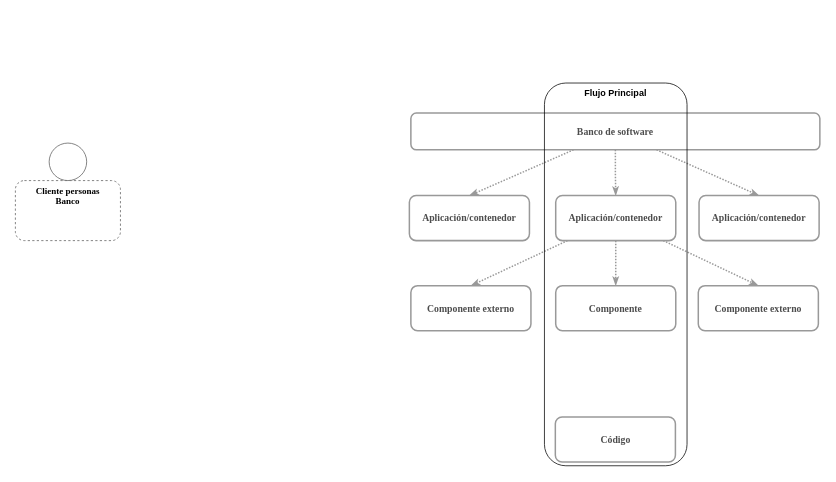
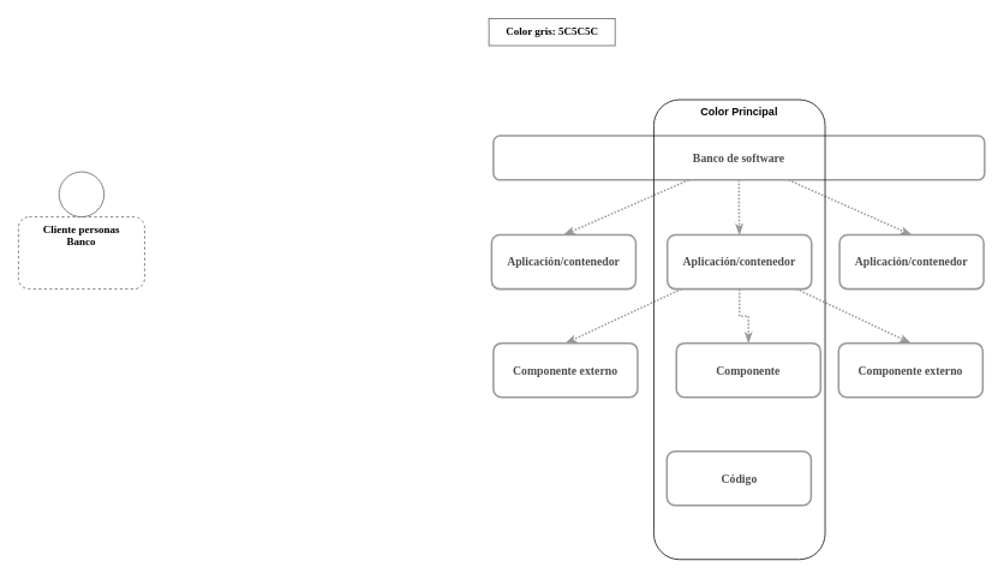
  <mxCell id="0" />
  <mxCell id="1" parent="0" />
  <mxCell id="2" value="Cliente personas &lt;br&gt;Banco" style="rounded=1;whiteSpace=wrap;html=1;verticalAlign=top;fontColor=#000000;strokeColor=#5C5C5C;fontStyle=1;fontFamily=Tahoma;dashed=1;" vertex="1" parent="1"><mxGeometry x="20" y="240" width="140" height="80" as="geometry" /></mxCell>
  <mxCell id="3" value="" style="ellipse;whiteSpace=wrap;html=1;aspect=fixed;fontColor=#000000;strokeColor=#5C5C5C;fontStyle=1;fontFamily=Tahoma;" vertex="1" parent="1"><mxGeometry x="65" y="190" width="50" height="50" as="geometry" /></mxCell>
  <mxCell id="4" value="" style="edgeStyle=orthogonalEdgeStyle;rounded=0;orthogonalLoop=1;jettySize=auto;html=1;dashed=1;dashPattern=1 1;endArrow=classicThin;endFill=1;fontColor=#4D4D4D;strokeColor=#999999;fontStyle=1;fontFamily=Tahoma;fontSize=13;strokeWidth=2;" edge="1" parent="1" source="7" target="11"><mxGeometry relative="1" as="geometry" /></mxCell>
  <mxCell id="5" style="rounded=0;orthogonalLoop=1;jettySize=auto;html=1;entryX=0.5;entryY=0;entryDx=0;entryDy=0;dashed=1;dashPattern=1 1;endArrow=classicThin;endFill=1;fontColor=#4D4D4D;strokeColor=#999999;fontStyle=1;fontFamily=Tahoma;fontSize=13;strokeWidth=2;" edge="1" parent="1" source="7" target="15"><mxGeometry relative="1" as="geometry" /></mxCell>
  <mxCell id="6" style="rounded=0;orthogonalLoop=1;jettySize=auto;html=1;entryX=0.5;entryY=0;entryDx=0;entryDy=0;dashed=1;dashPattern=1 1;endArrow=classicThin;endFill=1;fontColor=#4D4D4D;strokeColor=#999999;fontStyle=1;fontFamily=Tahoma;fontSize=13;strokeWidth=2;" edge="1" parent="1" source="7" target="14"><mxGeometry relative="1" as="geometry" /></mxCell>
  <mxCell id="7" value="Banco de software" style="rounded=1;whiteSpace=wrap;html=1;fontColor=#4D4D4D;strokeColor=#999999;fontStyle=1;fontFamily=Tahoma;fontSize=13;strokeWidth=2;" vertex="1" parent="1"><mxGeometry x="547" y="150" width="545" height="49" as="geometry" /></mxCell>
  <mxCell id="8" value="" style="edgeStyle=orthogonalEdgeStyle;rounded=0;orthogonalLoop=1;jettySize=auto;html=1;dashed=1;dashPattern=1 1;endArrow=classicThin;endFill=1;fontColor=#4D4D4D;strokeColor=#999999;fontStyle=1;fontFamily=Tahoma;fontSize=13;strokeWidth=2;" edge="1" parent="1" source="11" target="12"><mxGeometry relative="1" as="geometry" /></mxCell>
  <mxCell id="9" style="rounded=0;orthogonalLoop=1;jettySize=auto;html=1;entryX=0.5;entryY=0;entryDx=0;entryDy=0;dashed=1;dashPattern=1 1;endArrow=classicThin;endFill=1;fontColor=#4D4D4D;strokeColor=#999999;fontStyle=1;fontFamily=Tahoma;fontSize=13;strokeWidth=2;" edge="1" parent="1" source="11" target="16"><mxGeometry relative="1" as="geometry" /></mxCell>
  <mxCell id="10" style="rounded=0;orthogonalLoop=1;jettySize=auto;html=1;entryX=0.5;entryY=0;entryDx=0;entryDy=0;dashed=1;dashPattern=1 1;endArrow=classicThin;endFill=1;fontColor=#4D4D4D;strokeColor=#999999;fontStyle=1;fontFamily=Tahoma;fontSize=13;strokeWidth=2;" edge="1" parent="1" source="11" target="17"><mxGeometry relative="1" as="geometry" /></mxCell>
  <mxCell id="11" value="Aplicación/contenedor" style="rounded=1;whiteSpace=wrap;html=1;fontColor=#4D4D4D;strokeColor=#999999;fontStyle=1;fontFamily=Tahoma;fontSize=13;strokeWidth=2;" vertex="1" parent="1"><mxGeometry x="740" y="260" width="160" height="60" as="geometry" /></mxCell>
- <mxCell id="12" value="Componente" style="rounded=1;whiteSpace=wrap;html=1;fontColor=#4D4D4D;strokeColor=#999999;fontStyle=1;fontFamily=Tahoma;fontSize=13;strokeWidth=2;" vertex="1" parent="1"><mxGeometry x="740" y="380" width="160" height="60" as="geometry" /></mxCell>
- <mxCell id="13" value="Código" style="rounded=1;whiteSpace=wrap;html=1;fontColor=#4D4D4D;strokeColor=#999999;fontStyle=1;fontFamily=Tahoma;fontSize=13;strokeWidth=2;" vertex="1" parent="1"><mxGeometry x="739.5" y="555" width="160" height="60" as="geometry" /></mxCell>
+ <mxCell id="12" value="Componente" style="rounded=1;whiteSpace=wrap;html=1;fontColor=#4D4D4D;strokeColor=#999999;fontStyle=1;fontFamily=Tahoma;fontSize=13;strokeWidth=2;" vertex="1" parent="1"><mxGeometry x="750" y="380" width="160" height="60" as="geometry" /></mxCell>
+ <mxCell id="13" value="Código" style="rounded=1;whiteSpace=wrap;html=1;fontColor=#4D4D4D;strokeColor=#999999;fontStyle=1;fontFamily=Tahoma;fontSize=13;strokeWidth=2;" vertex="1" parent="1"><mxGeometry x="739.5" y="500" width="160" height="60" as="geometry" /></mxCell>
  <mxCell id="14" value="Aplicación/contenedor" style="rounded=1;whiteSpace=wrap;html=1;fontColor=#4D4D4D;strokeColor=#999999;fontStyle=1;fontFamily=Tahoma;fontSize=13;strokeWidth=2;" vertex="1" parent="1"><mxGeometry x="931" y="260" width="160" height="60" as="geometry" /></mxCell>
  <mxCell id="15" value="Aplicación/contenedor" style="rounded=1;whiteSpace=wrap;html=1;fontColor=#4D4D4D;strokeColor=#999999;fontStyle=1;fontFamily=Tahoma;fontSize=13;strokeWidth=2;" vertex="1" parent="1"><mxGeometry x="545" y="260" width="160" height="60" as="geometry" /></mxCell>
  <mxCell id="16" value="Componente externo" style="rounded=1;whiteSpace=wrap;html=1;fontColor=#4D4D4D;strokeColor=#999999;fontStyle=1;fontFamily=Tahoma;fontSize=13;strokeWidth=2;" vertex="1" parent="1"><mxGeometry x="547" y="380" width="160" height="60" as="geometry" /></mxCell>
  <mxCell id="17" value="Componente externo" style="rounded=1;whiteSpace=wrap;html=1;fontColor=#4D4D4D;strokeColor=#999999;fontStyle=1;fontFamily=Tahoma;fontSize=13;strokeWidth=2;" vertex="1" parent="1"><mxGeometry x="930" y="380" width="160" height="60" as="geometry" /></mxCell>
- <mxCell id="19" value="&lt;b&gt;Flujo Principal&lt;/b&gt;" style="rounded=1;whiteSpace=wrap;html=1;fillColor=none;verticalAlign=top;" vertex="1" parent="1"><mxGeometry x="725" y="110" width="190" height="510" as="geometry" /></mxCell>
+ <mxCell id="18" value="Color gris: 5C5C5C" style="text;html=1;align=center;verticalAlign=middle;resizable=0;points=[];autosize=1;strokeColor=#5C5C5C;fillColor=none;fontColor=#000000;fontStyle=1;fontFamily=Tahoma;" vertex="1" parent="1"><mxGeometry x="542" y="20" width="140" height="30" as="geometry" /></mxCell>
+ <mxCell id="19" value="&lt;b&gt;Color Principal&lt;/b&gt;" style="rounded=1;whiteSpace=wrap;html=1;fillColor=none;verticalAlign=top;" vertex="1" parent="1"><mxGeometry x="725" y="110" width="190" height="510" as="geometry" /></mxCell>
